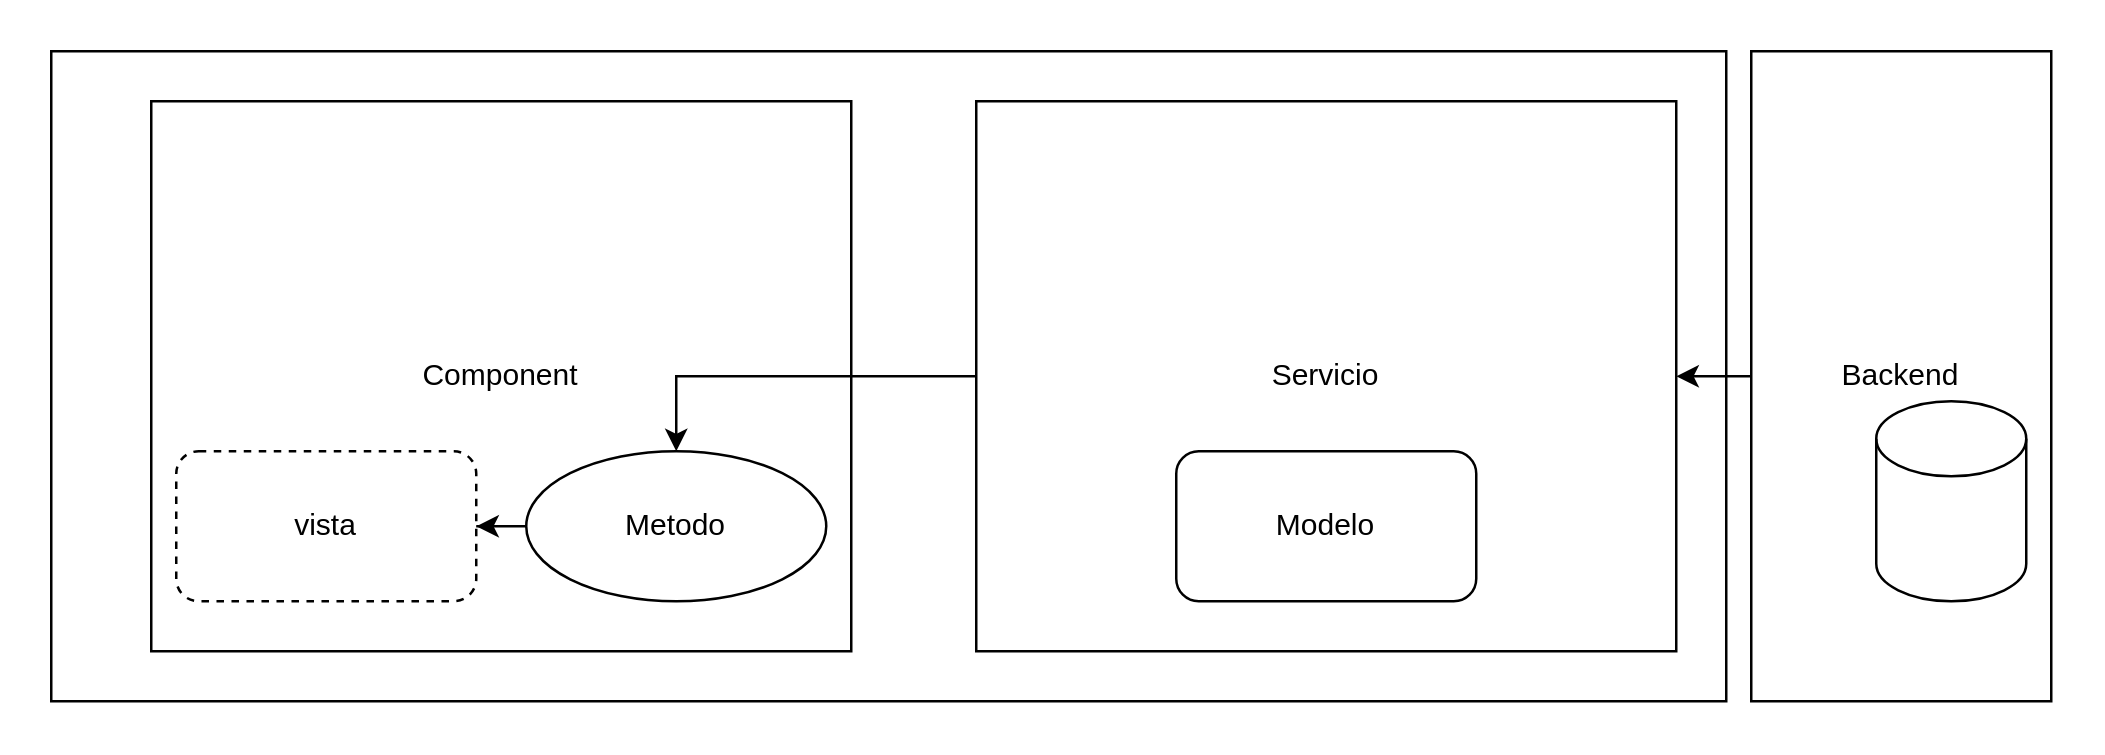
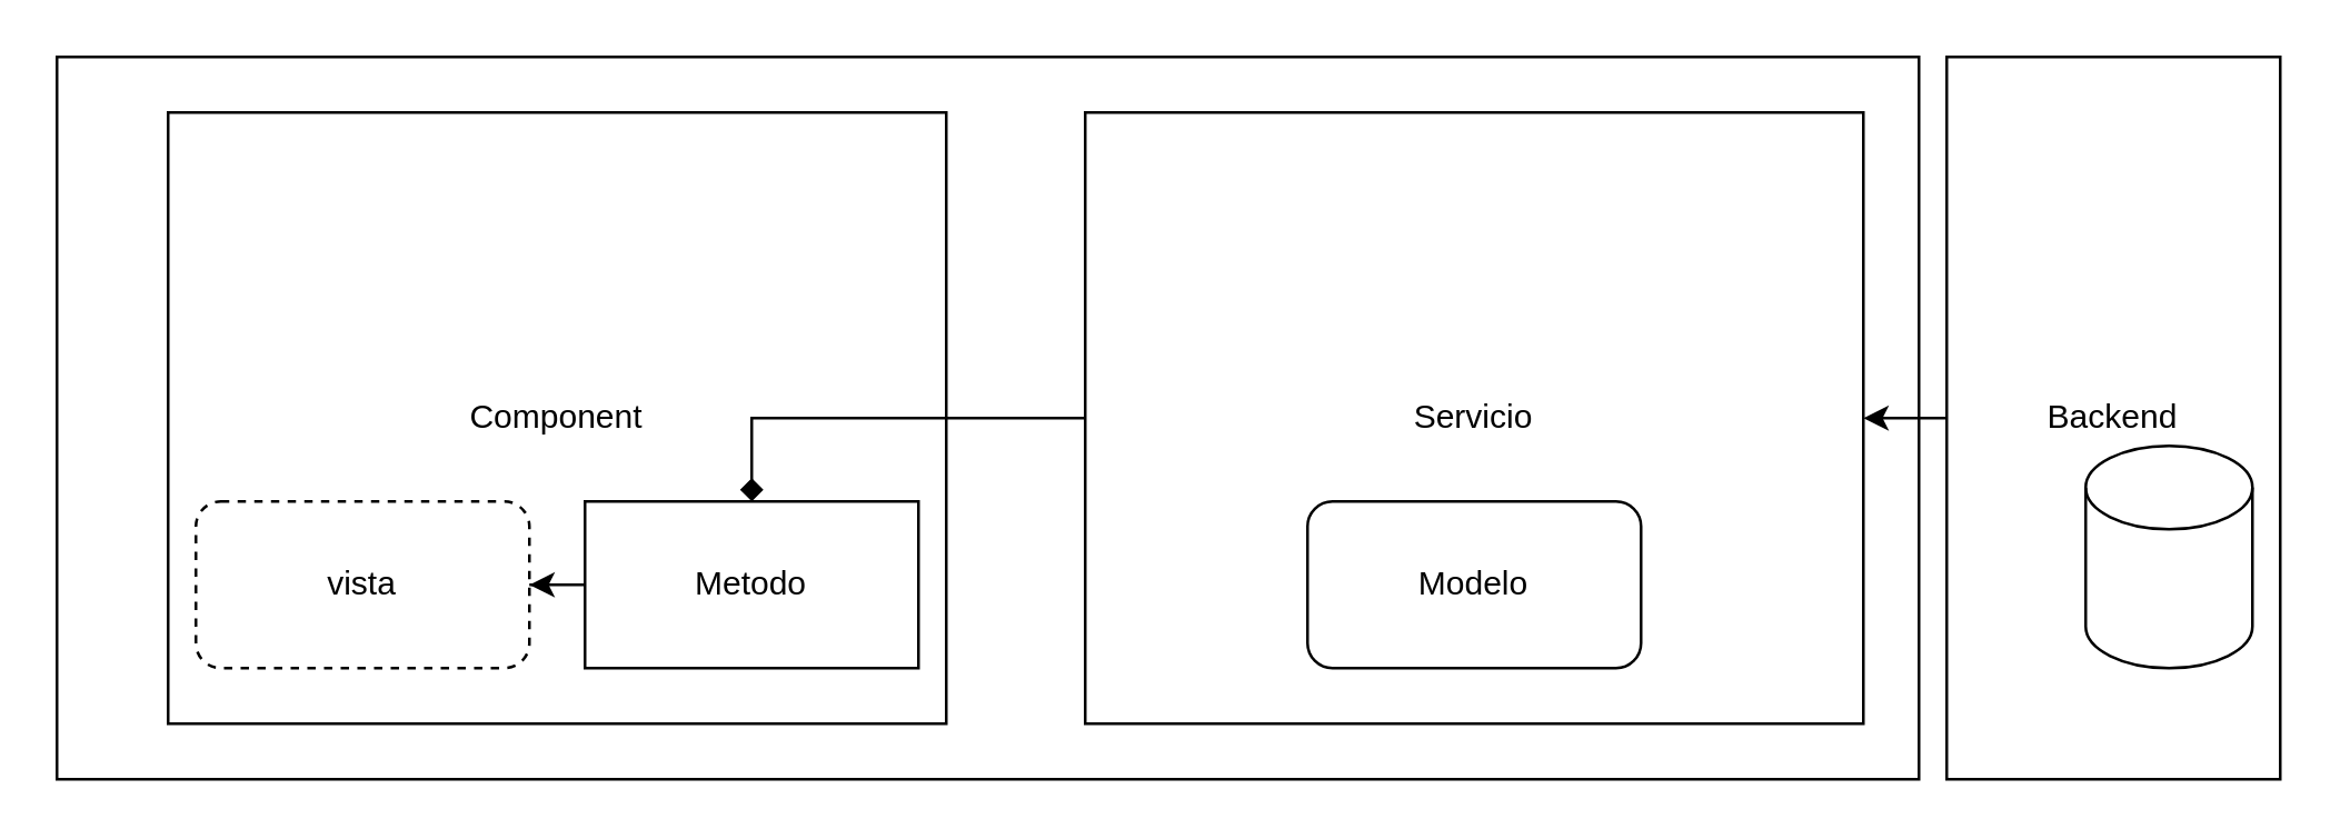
  <mxCell id="0" />
  <mxCell id="1" parent="0" />
  <mxCell id="2" value="" style="rounded=0;whiteSpace=wrap;html=1;" vertex="1" parent="1"><mxGeometry x="20" y="20" width="670" height="260" as="geometry" /></mxCell>
  <mxCell id="3" value="Component&lt;br&gt;" style="rounded=0;whiteSpace=wrap;html=1;" vertex="1" parent="1"><mxGeometry x="60" y="40" width="280" height="220" as="geometry" /></mxCell>
  <mxCell id="4" value="vista" style="rounded=1;whiteSpace=wrap;html=1;dashed=1;" vertex="1" parent="1"><mxGeometry x="70" y="180" width="120" height="60" as="geometry" /></mxCell>
  <mxCell id="5" style="edgeStyle=orthogonalEdgeStyle;rounded=0;orthogonalLoop=1;jettySize=auto;html=1;exitX=0;exitY=0.5;exitDx=0;exitDy=0;" edge="1" parent="1" source="6" target="4"><mxGeometry relative="1" as="geometry" /></mxCell>
- <mxCell id="6" value="Metodo" style="ellipse;whiteSpace=wrap;html=1;" vertex="1" parent="1"><mxGeometry x="210" y="180" width="120" height="60" as="geometry" /></mxCell>
- <mxCell id="7" style="edgeStyle=orthogonalEdgeStyle;rounded=0;orthogonalLoop=1;jettySize=auto;html=1;exitX=0;exitY=0.5;exitDx=0;exitDy=0;" edge="1" parent="1" source="8" target="6"><mxGeometry relative="1" as="geometry"><Array as="points"><mxPoint x="270" y="150" /></Array></mxGeometry></mxCell>
+ <mxCell id="6" value="Metodo" style="rounded=0;whiteSpace=wrap;html=1;" vertex="1" parent="1"><mxGeometry x="210" y="180" width="120" height="60" as="geometry" /></mxCell>
+ <mxCell id="7" style="edgeStyle=orthogonalEdgeStyle;rounded=0;orthogonalLoop=1;jettySize=auto;html=1;exitX=0;exitY=0.5;exitDx=0;exitDy=0;endArrow=diamond;" edge="1" parent="1" source="8" target="6"><mxGeometry relative="1" as="geometry"><Array as="points"><mxPoint x="270" y="150" /></Array></mxGeometry></mxCell>
  <mxCell id="8" value="Servicio" style="rounded=0;whiteSpace=wrap;html=1;" vertex="1" parent="1"><mxGeometry x="390" y="40" width="280" height="220" as="geometry" /></mxCell>
  <mxCell id="9" value="Modelo" style="whiteSpace=wrap;html=1;rounded=1;" vertex="1" parent="1"><mxGeometry x="470" y="180" width="120" height="60" as="geometry" /></mxCell>
  <mxCell id="10" style="edgeStyle=orthogonalEdgeStyle;rounded=0;orthogonalLoop=1;jettySize=auto;html=1;exitX=0;exitY=0.5;exitDx=0;exitDy=0;" edge="1" parent="1" source="11" target="8"><mxGeometry relative="1" as="geometry" /></mxCell>
  <mxCell id="11" value="Backend" style="rounded=0;whiteSpace=wrap;html=1;" vertex="1" parent="1"><mxGeometry x="700" y="20" width="120" height="260" as="geometry" /></mxCell>
  <mxCell id="12" value="" style="shape=cylinder3;whiteSpace=wrap;html=1;boundedLbl=1;backgroundOutline=1;size=15;" vertex="1" parent="1"><mxGeometry x="750" y="160" width="60" height="80" as="geometry" /></mxCell>
